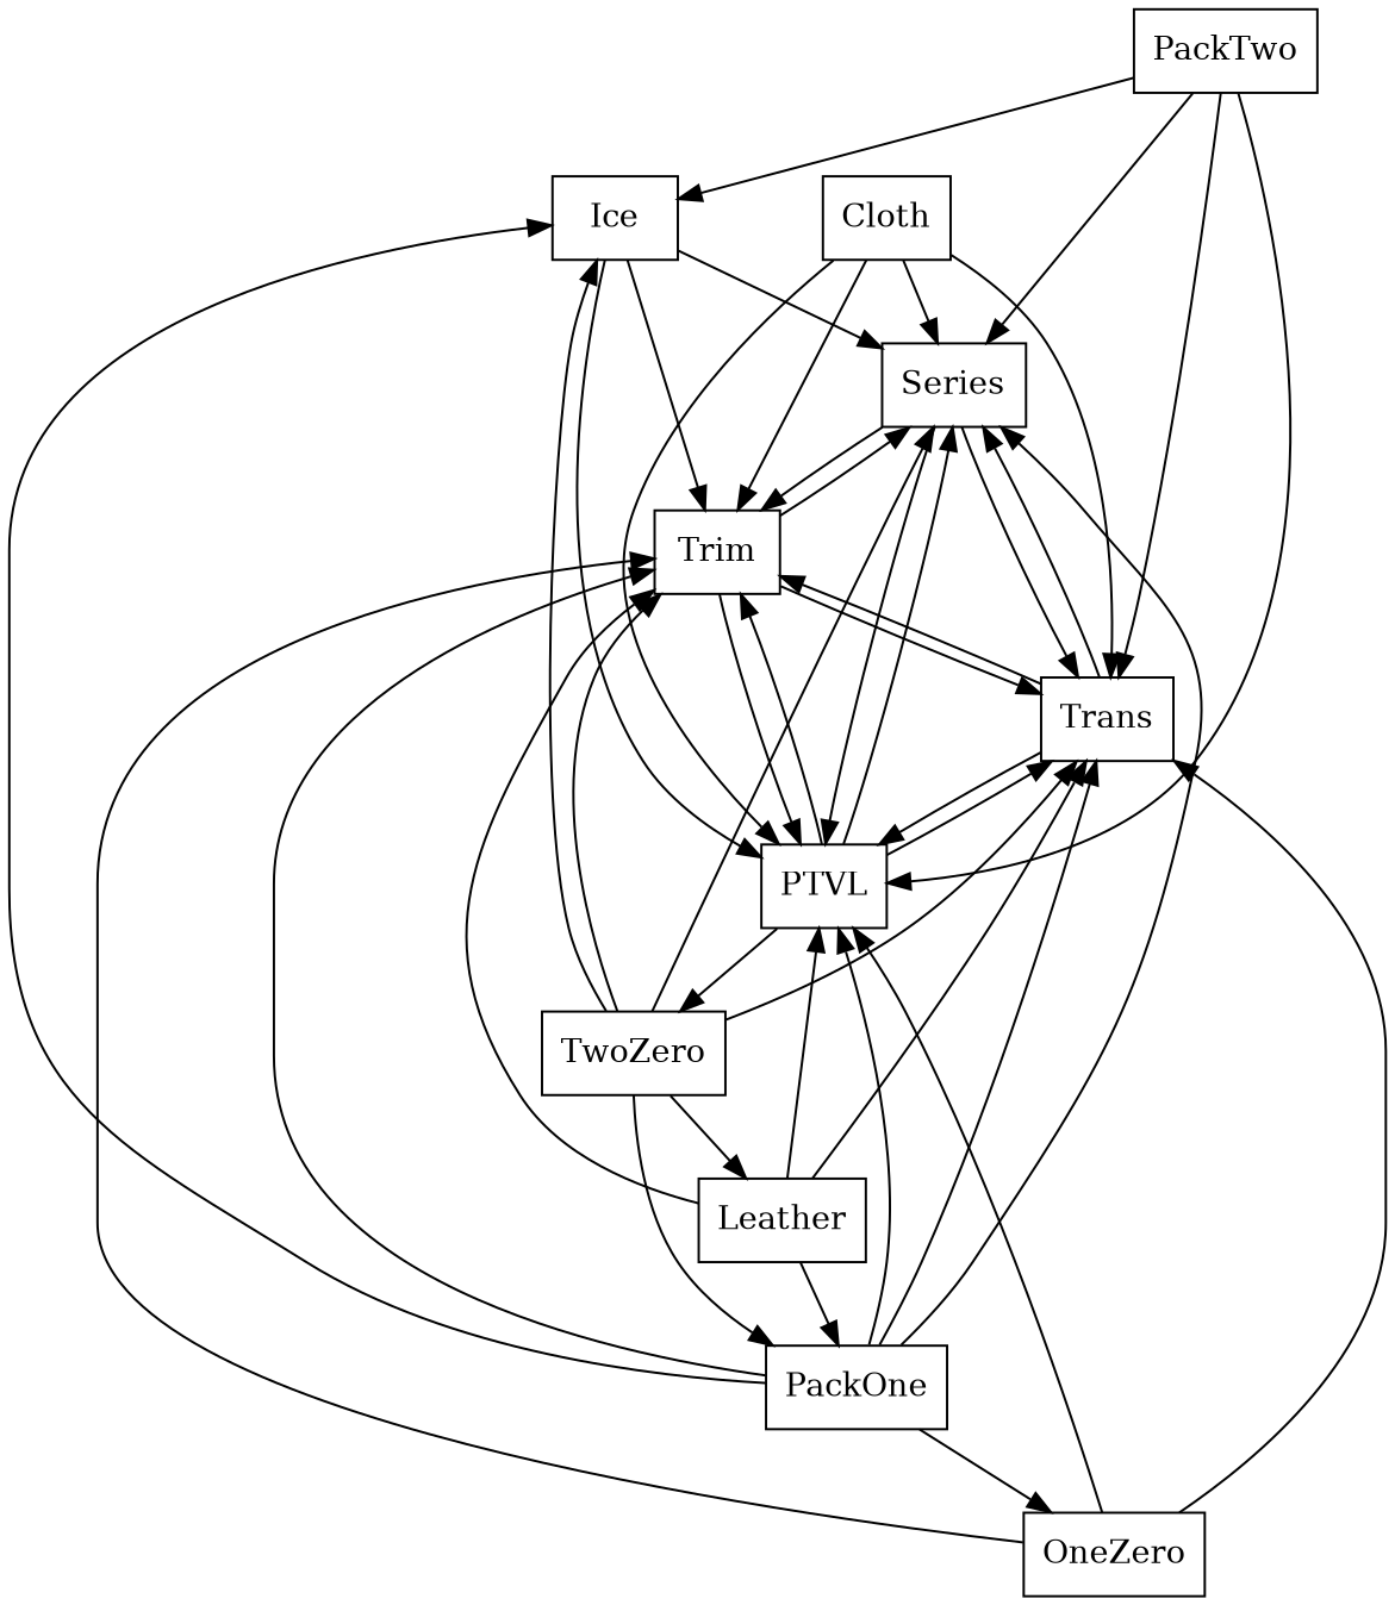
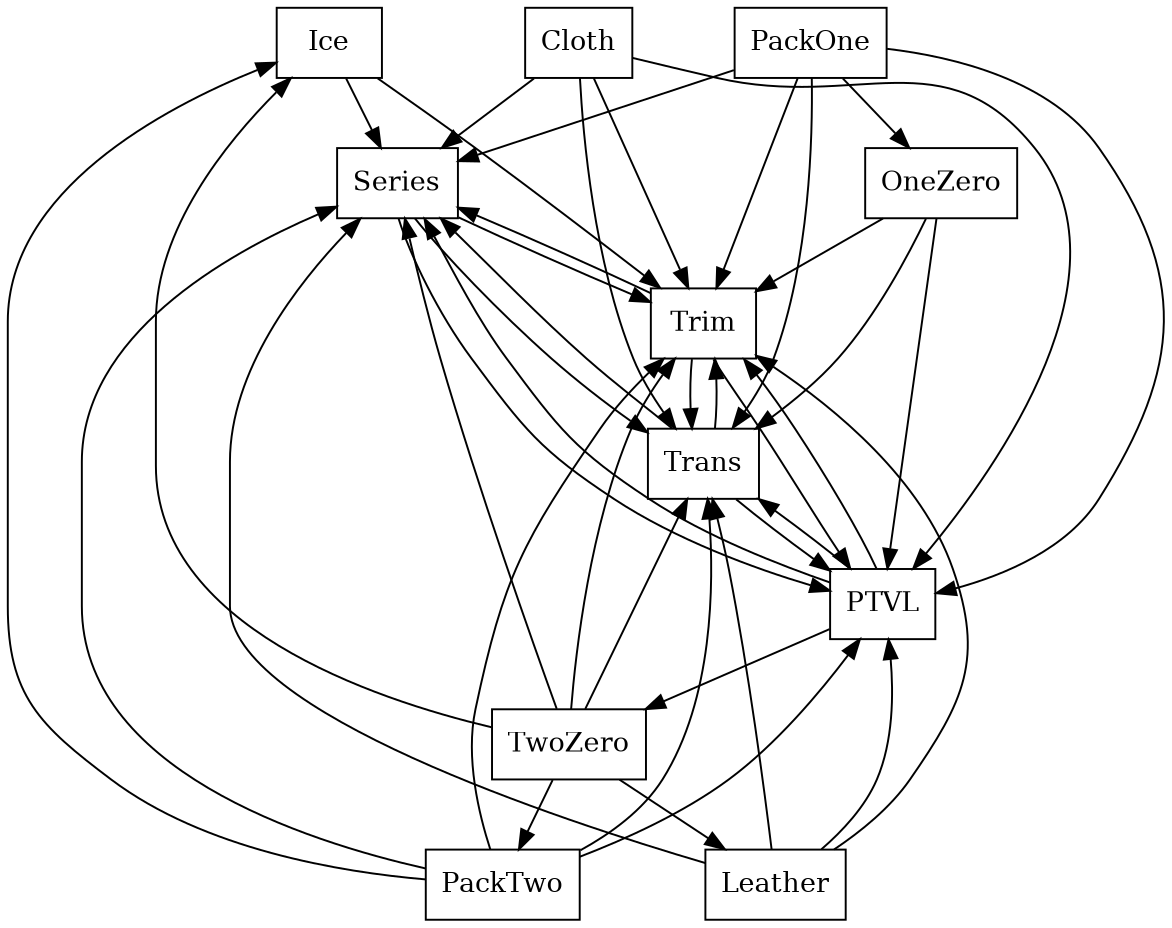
  digraph {
    rankdir=TB
    node [shape=box]
    edge [arrowhead=normal]
    n1 [label=Ice]
    n2 [label=Series]
    n3 [label=Trim]
    n4 [label=PTVL]
    n5 [label=Trans]
    n6 [label=TwoZero]
    n7 [label=Cloth]
    n8 [label=OneZero]
    n9 [label=Leather]
    n10 [label=PackTwo]
    n11 [label=PackOne]
    n1 -> n2
    n1 -> n3
-   n1 -> n4
    n2 -> n3
    n2 -> n4
    n2 -> n5
    n3 -> n2
    n3 -> n4
    n3 -> n5
    n4 -> n2
    n4 -> n3
    n4 -> n5
    n4 -> n6
    n5 -> n2
    n5 -> n3
    n5 -> n4
    n6 -> n1
    n6 -> n2
    n6 -> n3
    n6 -> n5
    n6 -> n9
-   n6 -> n11
+   n6 -> n10
    n7 -> n2
    n7 -> n3
    n7 -> n4
    n7 -> n5
    n8 -> n3
    n8 -> n4
    n8 -> n5
-   n9 -> n11
+   n9 -> n2
    n9 -> n3
    n9 -> n4
    n9 -> n5
    n10 -> n1
    n10 -> n2
+   n10 -> n3
    n10 -> n4
    n10 -> n5
-   n11 -> n1
    n11 -> n2
    n11 -> n3
    n11 -> n4
    n11 -> n5
    n11 -> n8
  }
